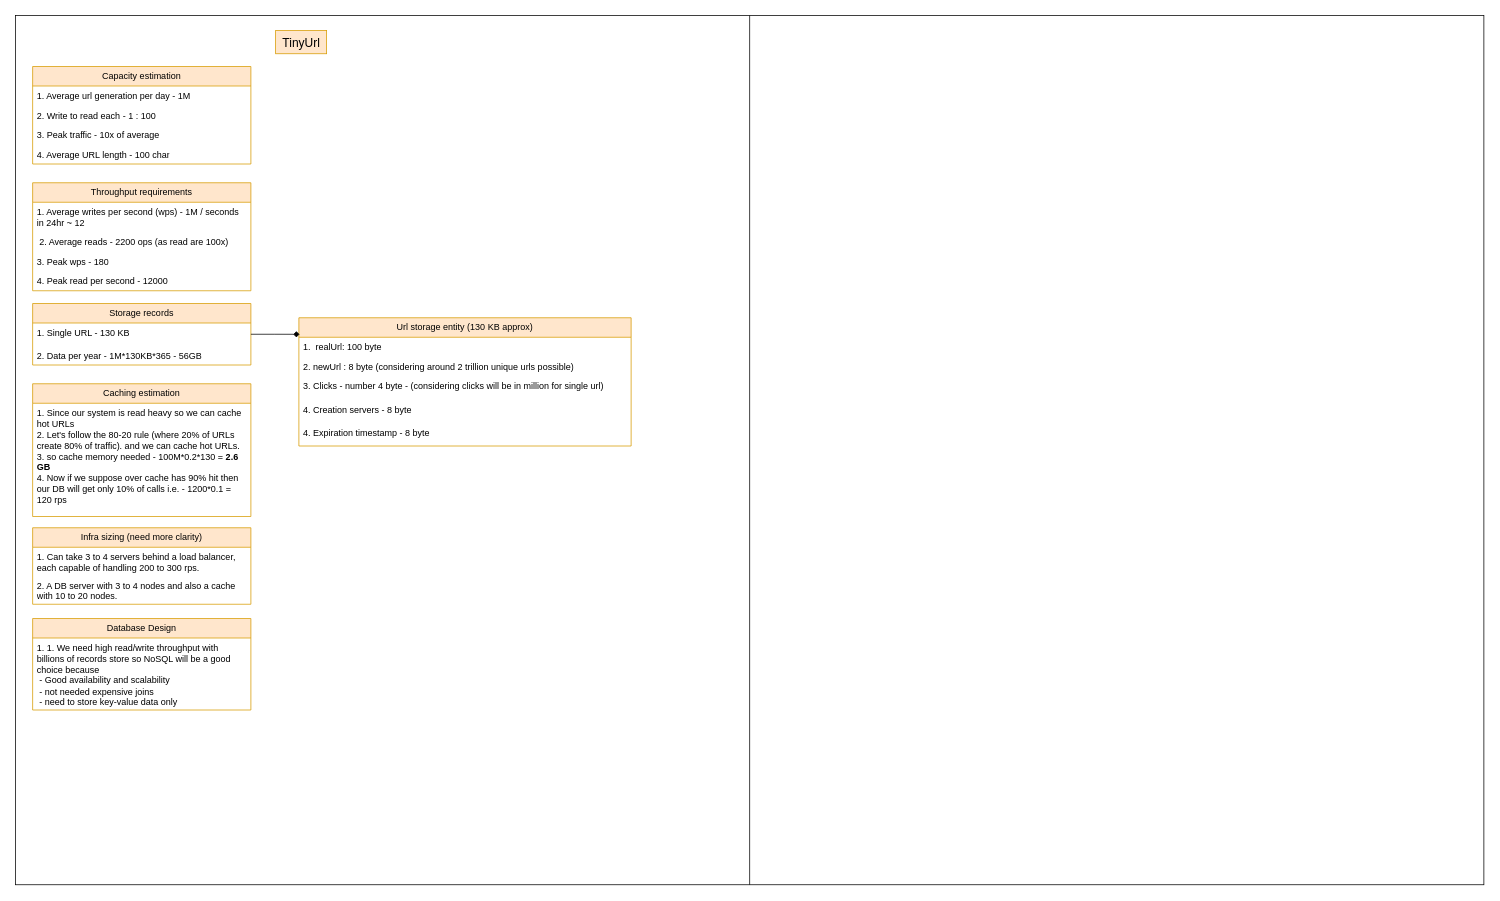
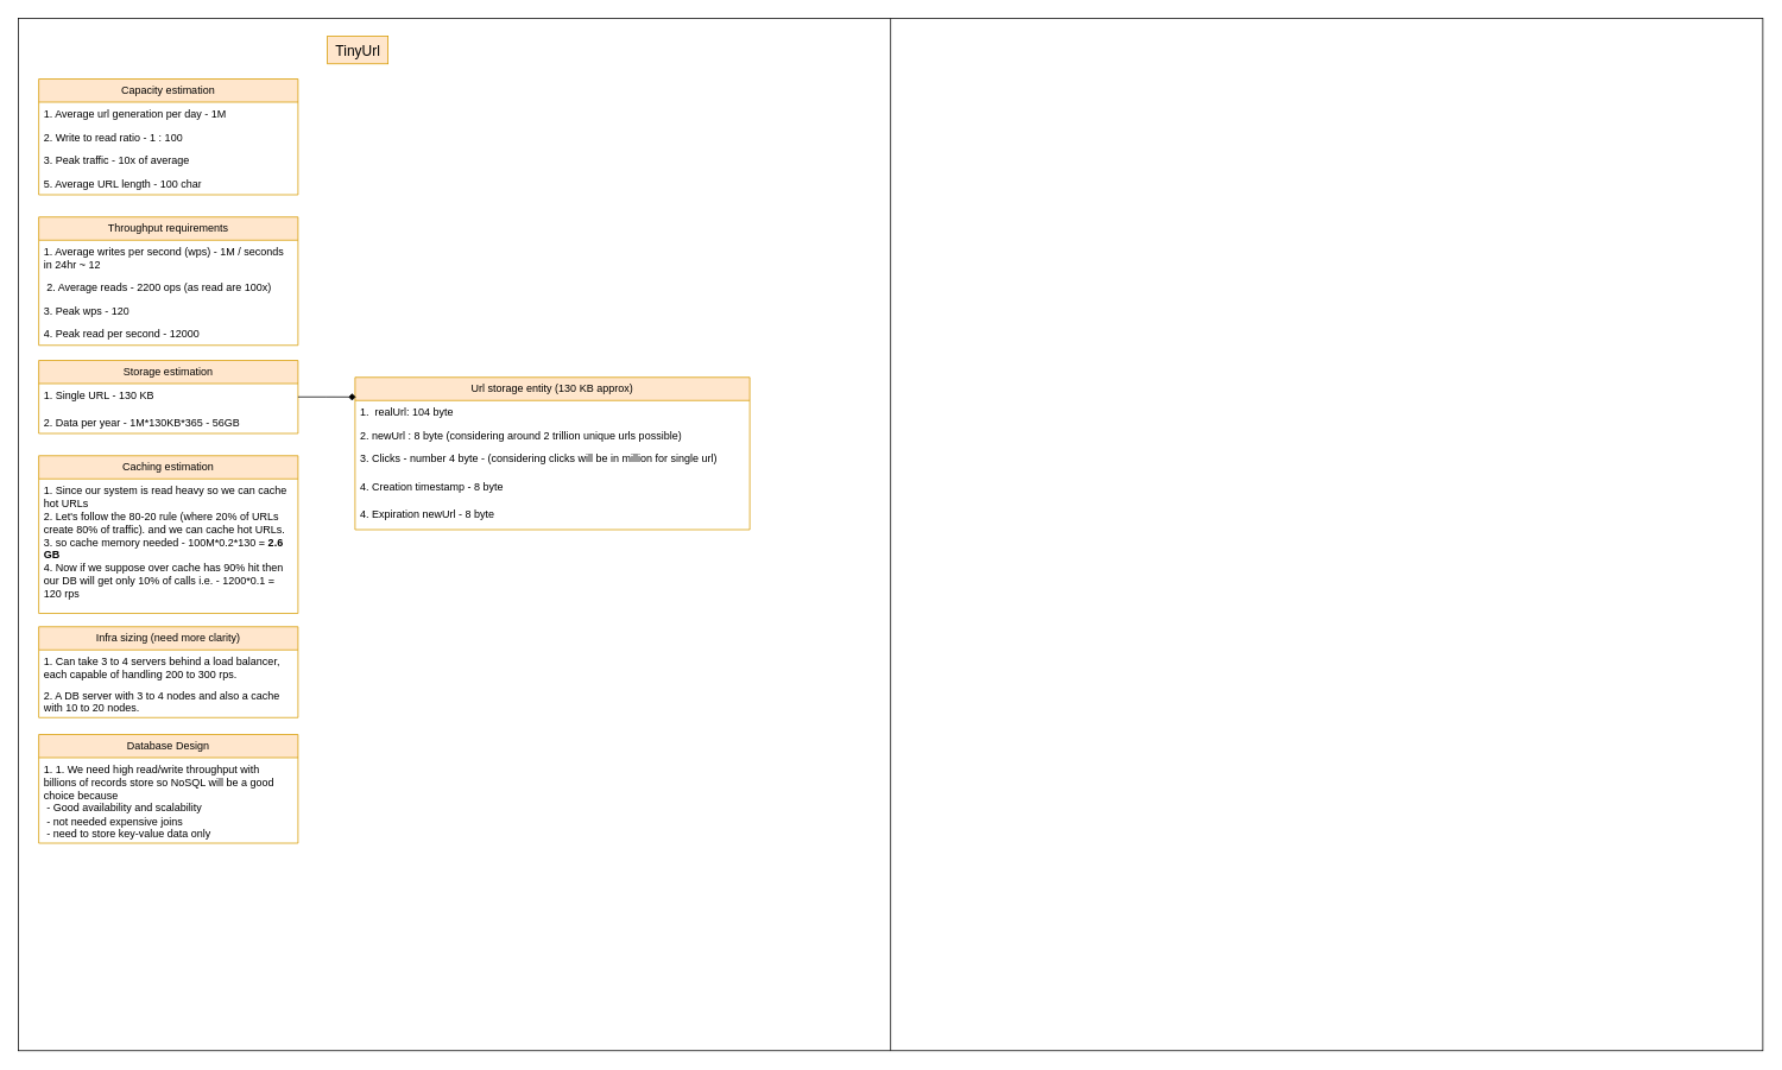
  <mxCell id="0" />
  <mxCell id="1" parent="0" />
  <mxCell id="2" value="" style="rounded=0;whiteSpace=wrap;html=1;movable=1;resizable=1;rotatable=1;deletable=1;editable=1;locked=0;connectable=1;" parent="1" vertex="1"><mxGeometry x="20" y="20" width="1958" height="1159" as="geometry" /></mxCell>
  <mxCell id="3" value="TinyUrl" style="text;html=1;align=center;verticalAlign=middle;resizable=0;points=[];autosize=1;fontSize=16;fillColor=#ffe6cc;strokeColor=#d79b00;" parent="1" vertex="1"><mxGeometry x="367" y="40" width="68" height="31" as="geometry" /></mxCell>
  <mxCell id="4" value="Capacity estimation" style="swimlane;fontStyle=0;childLayout=stackLayout;horizontal=1;startSize=26;fillColor=#ffe6cc;horizontalStack=0;resizeParent=1;resizeParentMax=0;resizeLast=0;collapsible=1;marginBottom=0;whiteSpace=wrap;html=1;strokeColor=#d79b00;" parent="1" vertex="1"><mxGeometry x="43" y="88" width="291" height="130" as="geometry"><mxRectangle x="-39" y="23" width="140" height="26" as="alternateBounds" /></mxGeometry></mxCell>
  <mxCell id="5" value="1. Average url generation per day - 1M" style="text;strokeColor=none;fillColor=none;align=left;verticalAlign=top;spacingLeft=4;spacingRight=4;overflow=hidden;rotatable=0;points=[[0,0.5],[1,0.5]];portConstraint=eastwest;whiteSpace=wrap;html=1;" parent="4" vertex="1"><mxGeometry y="26" width="291" height="26" as="geometry" /></mxCell>
- <mxCell id="6" value="2. Write to read each - 1 : 100" style="text;strokeColor=none;fillColor=none;align=left;verticalAlign=top;spacingLeft=4;spacingRight=4;overflow=hidden;rotatable=0;points=[[0,0.5],[1,0.5]];portConstraint=eastwest;whiteSpace=wrap;html=1;" parent="4" vertex="1"><mxGeometry y="52" width="291" height="26" as="geometry" /></mxCell>
+ <mxCell id="6" value="2. Write to read ratio - 1 : 100" style="text;strokeColor=none;fillColor=none;align=left;verticalAlign=top;spacingLeft=4;spacingRight=4;overflow=hidden;rotatable=0;points=[[0,0.5],[1,0.5]];portConstraint=eastwest;whiteSpace=wrap;html=1;" parent="4" vertex="1"><mxGeometry y="52" width="291" height="26" as="geometry" /></mxCell>
  <mxCell id="7" value="3. Peak traffic - 10x of average&lt;div&gt;&lt;br&gt;&lt;/div&gt;" style="text;strokeColor=none;fillColor=none;align=left;verticalAlign=top;spacingLeft=4;spacingRight=4;overflow=hidden;rotatable=0;points=[[0,0.5],[1,0.5]];portConstraint=eastwest;whiteSpace=wrap;html=1;" parent="4" vertex="1"><mxGeometry y="78" width="291" height="26" as="geometry" /></mxCell>
- <mxCell id="8" value="4. Average URL length - 100 char" style="text;strokeColor=none;fillColor=none;align=left;verticalAlign=top;spacingLeft=4;spacingRight=4;overflow=hidden;rotatable=0;points=[[0,0.5],[1,0.5]];portConstraint=eastwest;whiteSpace=wrap;html=1;" parent="4" vertex="1"><mxGeometry y="104" width="291" height="26" as="geometry" /></mxCell>
+ <mxCell id="8" value="5. Average URL length - 100 char" style="text;strokeColor=none;fillColor=none;align=left;verticalAlign=top;spacingLeft=4;spacingRight=4;overflow=hidden;rotatable=0;points=[[0,0.5],[1,0.5]];portConstraint=eastwest;whiteSpace=wrap;html=1;" parent="4" vertex="1"><mxGeometry y="104" width="291" height="26" as="geometry" /></mxCell>
  <mxCell id="9" value="Throughput requirements" style="swimlane;fontStyle=0;childLayout=stackLayout;horizontal=1;startSize=26;fillColor=#ffe6cc;horizontalStack=0;resizeParent=1;resizeParentMax=0;resizeLast=0;collapsible=1;marginBottom=0;whiteSpace=wrap;html=1;strokeColor=#d79b00;" parent="1" vertex="1"><mxGeometry x="43" y="243" width="291" height="144" as="geometry" /></mxCell>
  <mxCell id="10" value="1. Average writes per second (wps) - 1M / seconds in 24hr ~ 12&amp;nbsp;" style="text;strokeColor=none;fillColor=none;align=left;verticalAlign=top;spacingLeft=4;spacingRight=4;overflow=hidden;rotatable=0;points=[[0,0.5],[1,0.5]];portConstraint=eastwest;whiteSpace=wrap;html=1;" parent="9" vertex="1"><mxGeometry y="26" width="291" height="40" as="geometry" /></mxCell>
  <mxCell id="11" value="&amp;nbsp;2. Average reads - 2200 ops (as read are 100x)&amp;nbsp;" style="text;strokeColor=none;fillColor=none;align=left;verticalAlign=top;spacingLeft=4;spacingRight=4;overflow=hidden;rotatable=0;points=[[0,0.5],[1,0.5]];portConstraint=eastwest;whiteSpace=wrap;html=1;" parent="9" vertex="1"><mxGeometry y="66" width="291" height="26" as="geometry" /></mxCell>
- <mxCell id="12" value="3. Peak wps - 180&lt;div&gt;&lt;br&gt;&lt;/div&gt;" style="text;strokeColor=none;fillColor=none;align=left;verticalAlign=top;spacingLeft=4;spacingRight=4;overflow=hidden;rotatable=0;points=[[0,0.5],[1,0.5]];portConstraint=eastwest;whiteSpace=wrap;html=1;" parent="9" vertex="1"><mxGeometry y="92" width="291" height="26" as="geometry" /></mxCell>
+ <mxCell id="12" value="3. Peak wps - 120&lt;div&gt;&lt;br&gt;&lt;/div&gt;" style="text;strokeColor=none;fillColor=none;align=left;verticalAlign=top;spacingLeft=4;spacingRight=4;overflow=hidden;rotatable=0;points=[[0,0.5],[1,0.5]];portConstraint=eastwest;whiteSpace=wrap;html=1;" parent="9" vertex="1"><mxGeometry y="92" width="291" height="26" as="geometry" /></mxCell>
  <mxCell id="13" value="4. Peak read per second - 12000" style="text;strokeColor=none;fillColor=none;align=left;verticalAlign=top;spacingLeft=4;spacingRight=4;overflow=hidden;rotatable=0;points=[[0,0.5],[1,0.5]];portConstraint=eastwest;whiteSpace=wrap;html=1;" parent="9" vertex="1"><mxGeometry y="118" width="291" height="26" as="geometry" /></mxCell>
- <mxCell id="14" value="Storage records" style="swimlane;fontStyle=0;childLayout=stackLayout;horizontal=1;startSize=26;fillColor=#ffe6cc;horizontalStack=0;resizeParent=1;resizeParentMax=0;resizeLast=0;collapsible=1;marginBottom=0;whiteSpace=wrap;html=1;strokeColor=#d79b00;" parent="1" vertex="1"><mxGeometry x="43" y="404" width="291" height="82" as="geometry" /></mxCell>
+ <mxCell id="14" value="Storage estimation" style="swimlane;fontStyle=0;childLayout=stackLayout;horizontal=1;startSize=26;fillColor=#ffe6cc;horizontalStack=0;resizeParent=1;resizeParentMax=0;resizeLast=0;collapsible=1;marginBottom=0;whiteSpace=wrap;html=1;strokeColor=#d79b00;" parent="1" vertex="1"><mxGeometry x="43" y="404" width="291" height="82" as="geometry" /></mxCell>
  <mxCell id="15" value="1. Single URL - 130 KB" style="text;strokeColor=none;fillColor=none;align=left;verticalAlign=top;spacingLeft=4;spacingRight=4;overflow=hidden;rotatable=0;points=[[0,0.5],[1,0.5]];portConstraint=eastwest;whiteSpace=wrap;html=1;" parent="14" vertex="1"><mxGeometry y="26" width="291" height="30" as="geometry" /></mxCell>
  <mxCell id="16" value="2. Data per year - 1M*130KB*365 - 56GB" style="text;strokeColor=none;fillColor=none;align=left;verticalAlign=top;spacingLeft=4;spacingRight=4;overflow=hidden;rotatable=0;points=[[0,0.5],[1,0.5]];portConstraint=eastwest;whiteSpace=wrap;html=1;" parent="14" vertex="1"><mxGeometry y="56" width="291" height="26" as="geometry" /></mxCell>
  <mxCell id="17" value="Url storage entity (130 KB approx)" style="swimlane;fontStyle=0;childLayout=stackLayout;horizontal=1;startSize=26;fillColor=#ffe6cc;horizontalStack=0;resizeParent=1;resizeParentMax=0;resizeLast=0;collapsible=1;marginBottom=0;whiteSpace=wrap;html=1;strokeColor=#d79b00;" parent="1" vertex="1"><mxGeometry x="398" y="423" width="443" height="171" as="geometry"><mxRectangle x="468" y="357" width="216" height="26" as="alternateBounds" /></mxGeometry></mxCell>
- <mxCell id="18" value="1.&amp;nbsp; realUrl: 100 byte" style="text;strokeColor=none;fillColor=none;align=left;verticalAlign=top;spacingLeft=4;spacingRight=4;overflow=hidden;rotatable=0;points=[[0,0.5],[1,0.5]];portConstraint=eastwest;whiteSpace=wrap;html=1;" parent="17" vertex="1"><mxGeometry y="26" width="443" height="26" as="geometry" /></mxCell>
+ <mxCell id="18" value="1.&amp;nbsp; realUrl: 104 byte" style="text;strokeColor=none;fillColor=none;align=left;verticalAlign=top;spacingLeft=4;spacingRight=4;overflow=hidden;rotatable=0;points=[[0,0.5],[1,0.5]];portConstraint=eastwest;whiteSpace=wrap;html=1;" parent="17" vertex="1"><mxGeometry y="26" width="443" height="26" as="geometry" /></mxCell>
  <mxCell id="19" value="2. newUrl : 8 byte (considering around 2 trillion unique urls possible)" style="text;strokeColor=none;fillColor=none;align=left;verticalAlign=top;spacingLeft=4;spacingRight=4;overflow=hidden;rotatable=0;points=[[0,0.5],[1,0.5]];portConstraint=eastwest;whiteSpace=wrap;html=1;" parent="17" vertex="1"><mxGeometry y="52" width="443" height="26" as="geometry" /></mxCell>
  <mxCell id="20" value="3. Clicks - number 4 byte - (considering clicks will be in million for single url)" style="text;strokeColor=none;fillColor=none;align=left;verticalAlign=top;spacingLeft=4;spacingRight=4;overflow=hidden;rotatable=0;points=[[0,0.5],[1,0.5]];portConstraint=eastwest;whiteSpace=wrap;html=1;" parent="17" vertex="1"><mxGeometry y="78" width="443" height="31" as="geometry" /></mxCell>
- <mxCell id="21" value="4. Creation servers - 8 byte" style="text;strokeColor=none;fillColor=none;align=left;verticalAlign=top;spacingLeft=4;spacingRight=4;overflow=hidden;rotatable=0;points=[[0,0.5],[1,0.5]];portConstraint=eastwest;whiteSpace=wrap;html=1;" parent="17" vertex="1"><mxGeometry y="109" width="443" height="31" as="geometry" /></mxCell>
- <mxCell id="22" value="4. Expiration timestamp - 8 byte" style="text;strokeColor=none;fillColor=none;align=left;verticalAlign=top;spacingLeft=4;spacingRight=4;overflow=hidden;rotatable=0;points=[[0,0.5],[1,0.5]];portConstraint=eastwest;whiteSpace=wrap;html=1;" parent="17" vertex="1"><mxGeometry y="140" width="443" height="31" as="geometry" /></mxCell>
+ <mxCell id="21" value="4. Creation timestamp - 8 byte" style="text;strokeColor=none;fillColor=none;align=left;verticalAlign=top;spacingLeft=4;spacingRight=4;overflow=hidden;rotatable=0;points=[[0,0.5],[1,0.5]];portConstraint=eastwest;whiteSpace=wrap;html=1;" parent="17" vertex="1"><mxGeometry y="109" width="443" height="31" as="geometry" /></mxCell>
+ <mxCell id="22" value="4. Expiration newUrl - 8 byte" style="text;strokeColor=none;fillColor=none;align=left;verticalAlign=top;spacingLeft=4;spacingRight=4;overflow=hidden;rotatable=0;points=[[0,0.5],[1,0.5]];portConstraint=eastwest;whiteSpace=wrap;html=1;" parent="17" vertex="1"><mxGeometry y="140" width="443" height="31" as="geometry" /></mxCell>
  <mxCell id="23" style="edgeStyle=orthogonalEdgeStyle;rounded=0;orthogonalLoop=1;jettySize=auto;html=1;entryX=0.002;entryY=0.129;entryDx=0;entryDy=0;entryPerimeter=0;endArrow=diamond;" parent="1" source="15" target="17" edge="1"><mxGeometry relative="1" as="geometry" /></mxCell>
  <mxCell id="24" value="Caching estimation" style="swimlane;fontStyle=0;childLayout=stackLayout;horizontal=1;startSize=26;fillColor=#ffe6cc;horizontalStack=0;resizeParent=1;resizeParentMax=0;resizeLast=0;collapsible=1;marginBottom=0;whiteSpace=wrap;html=1;strokeColor=#d79b00;" parent="1" vertex="1"><mxGeometry x="43" y="511" width="291" height="177" as="geometry" /></mxCell>
  <mxCell id="25" value="1. Since our system is read heavy so we can cache hot URLs&amp;nbsp;&lt;div&gt;2. Let's follow the 80-20 rule (where 20% of URLs create 80% of traffic). and we can cache hot URLs.&lt;/div&gt;&lt;div&gt;3. so cache memory needed - 100M*0.2*130 = &lt;b&gt;2.6 GB&lt;/b&gt;&lt;/div&gt;&lt;div&gt;4. Now if we suppose over cache has 90% hit then our DB will get only 10% of calls i.e. - 1200*0.1 = 120 rps&amp;nbsp;&lt;/div&gt;" style="text;strokeColor=none;fillColor=none;align=left;verticalAlign=top;spacingLeft=4;spacingRight=4;overflow=hidden;rotatable=0;points=[[0,0.5],[1,0.5]];portConstraint=eastwest;whiteSpace=wrap;html=1;" parent="24" vertex="1"><mxGeometry y="26" width="291" height="151" as="geometry" /></mxCell>
  <mxCell id="26" value="Infra sizing (need more clarity)" style="swimlane;fontStyle=0;childLayout=stackLayout;horizontal=1;startSize=26;fillColor=#ffe6cc;horizontalStack=0;resizeParent=1;resizeParentMax=0;resizeLast=0;collapsible=1;marginBottom=0;whiteSpace=wrap;html=1;strokeColor=#d79b00;" parent="1" vertex="1"><mxGeometry x="43" y="703" width="291" height="102" as="geometry" /></mxCell>
  <mxCell id="27" value="1. Can take 3 to 4 servers behind a load balancer, each capable of handling 200 to 300 rps." style="text;strokeColor=none;fillColor=none;align=left;verticalAlign=top;spacingLeft=4;spacingRight=4;overflow=hidden;rotatable=0;points=[[0,0.5],[1,0.5]];portConstraint=eastwest;whiteSpace=wrap;html=1;" parent="26" vertex="1"><mxGeometry y="26" width="291" height="38" as="geometry" /></mxCell>
  <mxCell id="28" value="2. A DB server with 3 to 4 nodes and also a cache with 10 to 20 nodes." style="text;strokeColor=none;fillColor=none;align=left;verticalAlign=top;spacingLeft=4;spacingRight=4;overflow=hidden;rotatable=0;points=[[0,0.5],[1,0.5]];portConstraint=eastwest;whiteSpace=wrap;html=1;" parent="26" vertex="1"><mxGeometry y="64" width="291" height="38" as="geometry" /></mxCell>
  <mxCell id="29" value="Database Design" style="swimlane;fontStyle=0;childLayout=stackLayout;horizontal=1;startSize=26;fillColor=#ffe6cc;horizontalStack=0;resizeParent=1;resizeParentMax=0;resizeLast=0;collapsible=1;marginBottom=0;whiteSpace=wrap;html=1;strokeColor=#d79b00;" parent="1" vertex="1"><mxGeometry x="43" y="824" width="291" height="122" as="geometry" /></mxCell>
  <mxCell id="30" value="1. 1. We need high read/write throughput with billions of records store so NoSQL will be a good choice because&lt;div&gt;&amp;nbsp;- Good availability and scalability&lt;/div&gt;&lt;div&gt;&amp;nbsp;- not needed expensive joins&lt;/div&gt;&lt;div&gt;&amp;nbsp;- need to store key-value data only&lt;/div&gt;" style="text;strokeColor=none;fillColor=none;align=left;verticalAlign=top;spacingLeft=4;spacingRight=4;overflow=hidden;rotatable=0;points=[[0,0.5],[1,0.5]];portConstraint=eastwest;whiteSpace=wrap;html=1;" parent="29" vertex="1"><mxGeometry y="26" width="291" height="96" as="geometry" /></mxCell>
  <mxCell id="31" value="" style="endArrow=none;html=1;rounded=0;entryX=0.5;entryY=0;entryDx=0;entryDy=0;exitX=0.5;exitY=1;exitDx=0;exitDy=0;" parent="1" source="2" target="2" edge="1"><mxGeometry width="50" height="50" relative="1" as="geometry"><mxPoint x="1089" y="367" as="sourcePoint" /><mxPoint x="1139" y="317" as="targetPoint" /></mxGeometry></mxCell>
